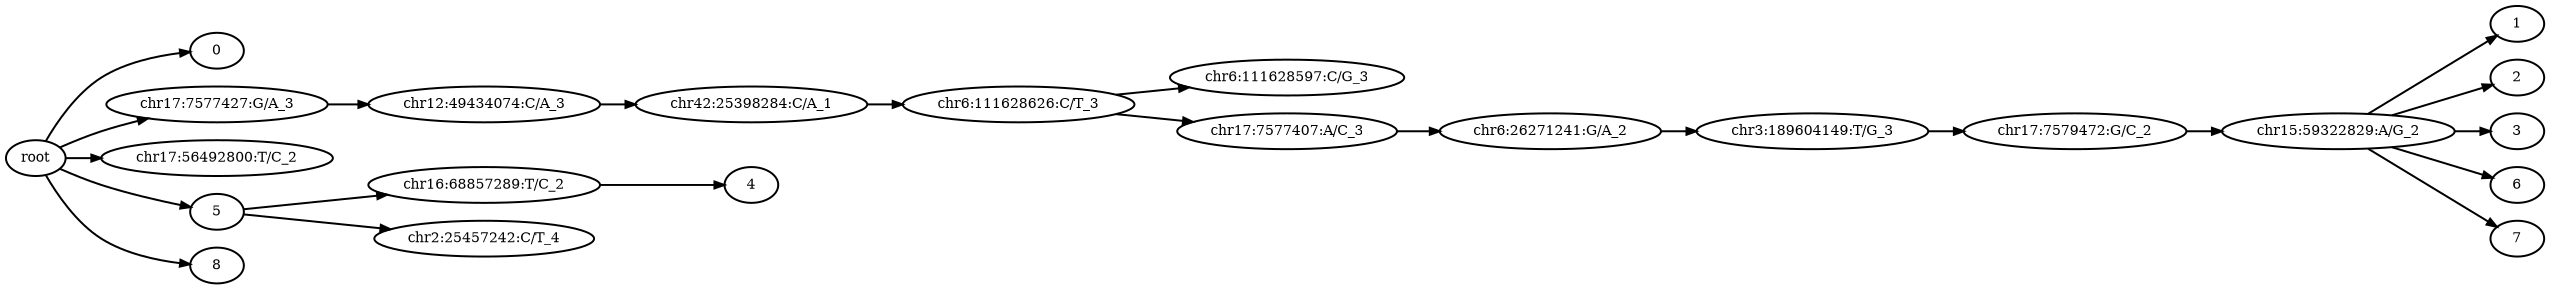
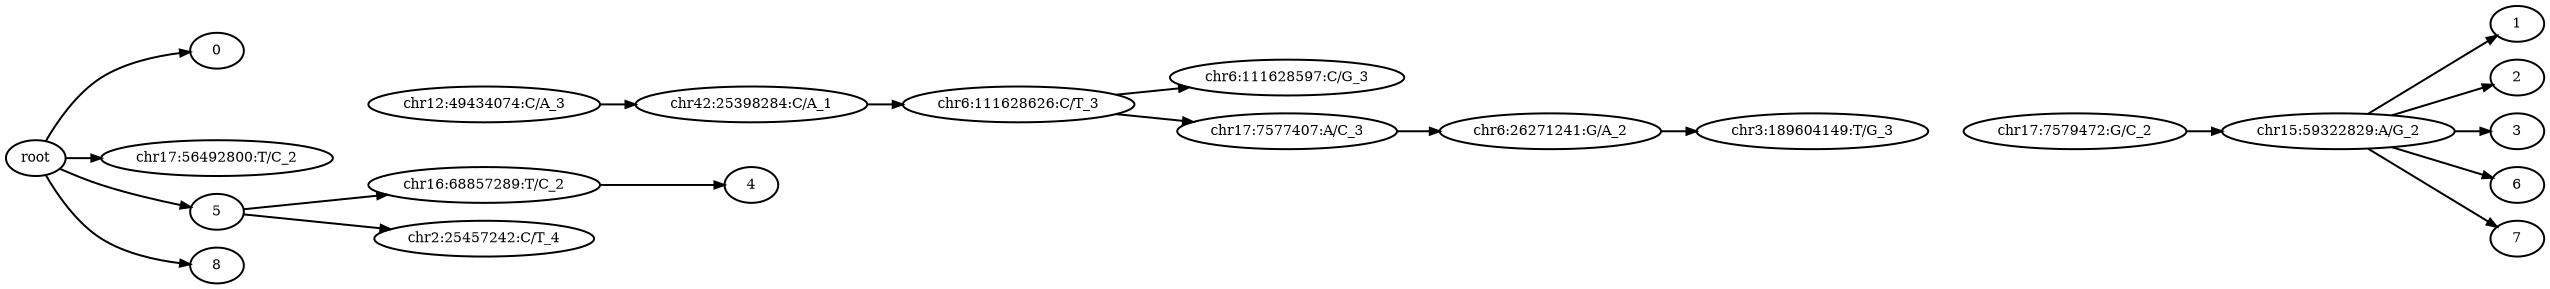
  digraph {
    rankdir=LR
    node [style=bold]
    edge [style=bold]
    n1 [label=root]
    n2 [label=0]
-   n3 [label="chr17:7577427:G/A_3"]
    n4 [label="chr17:56492800:T/C_2"]
    n5 [label=5]
    n6 [label=8]
    n7 [label="chr12:49434074:C/A_3"]
    n8 [label="chr16:68857289:T/C_2"]
    n9 [label="chr2:25457242:C/T_4"]
    n10 [label="chr42:25398284:C/A_1"]
    n11 [label="chr6:111628626:C/T_3"]
    n12 [label="chr6:111628597:C/G_3"]
    n13 [label="chr17:7577407:A/C_3"]
    n14 [label="chr6:26271241:G/A_2"]
    n15 [label="chr3:189604149:T/G_3"]
    n16 [label="chr17:7579472:G/C_2"]
    n17 [label="chr15:59322829:A/G_2"]
    n18 [label=1]
    n19 [label=2]
    n20 [label=3]
    n21 [label=6]
    n22 [label=7]
    n23 [label=4]
    n1 -> n2
-   n1 -> n3
    n1 -> n4
    n1 -> n5
    n1 -> n6
-   n3 -> n7
    n5 -> n8
    n5 -> n9
    n7 -> n10
    n8 -> n23
    n10 -> n11
    n11 -> n12
    n11 -> n13
    n13 -> n14
    n14 -> n15
-   n15 -> n16
    n16 -> n17
    n17 -> n18
    n17 -> n19
    n17 -> n20
    n17 -> n21
    n17 -> n22
  }
